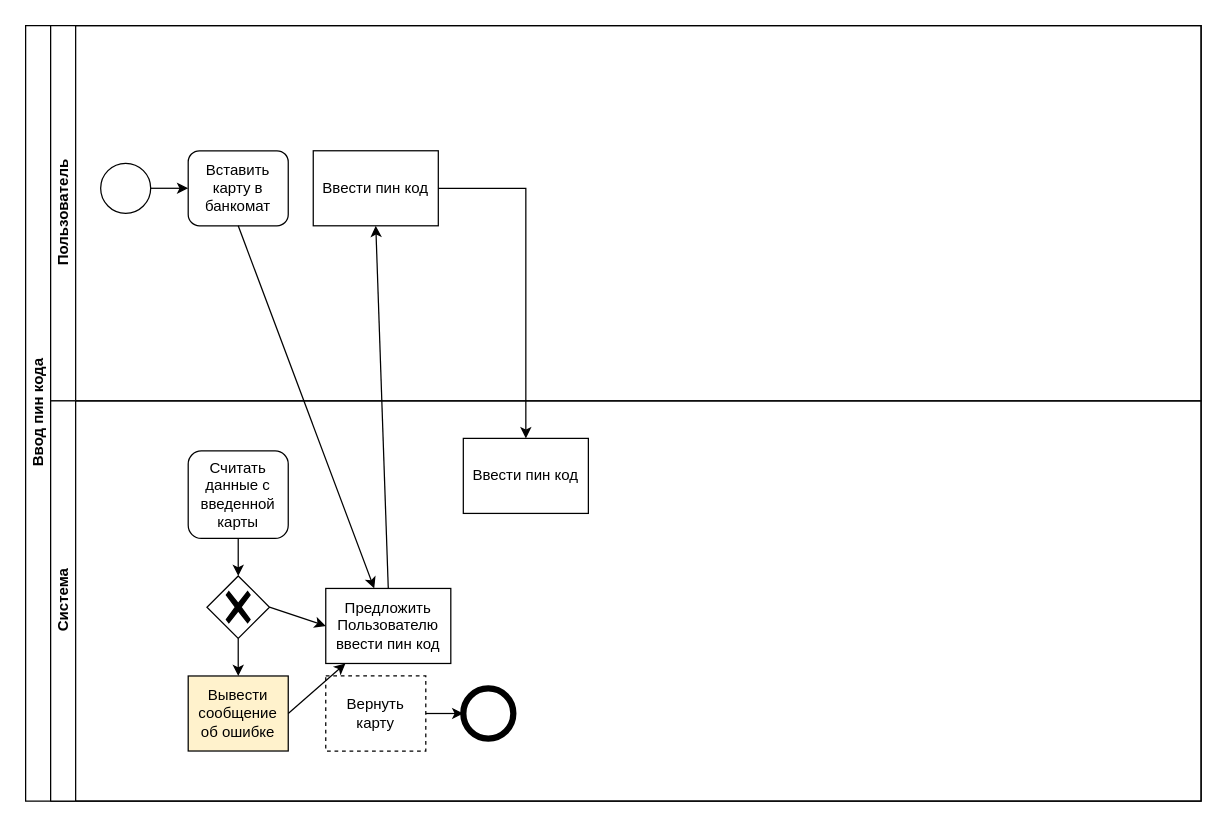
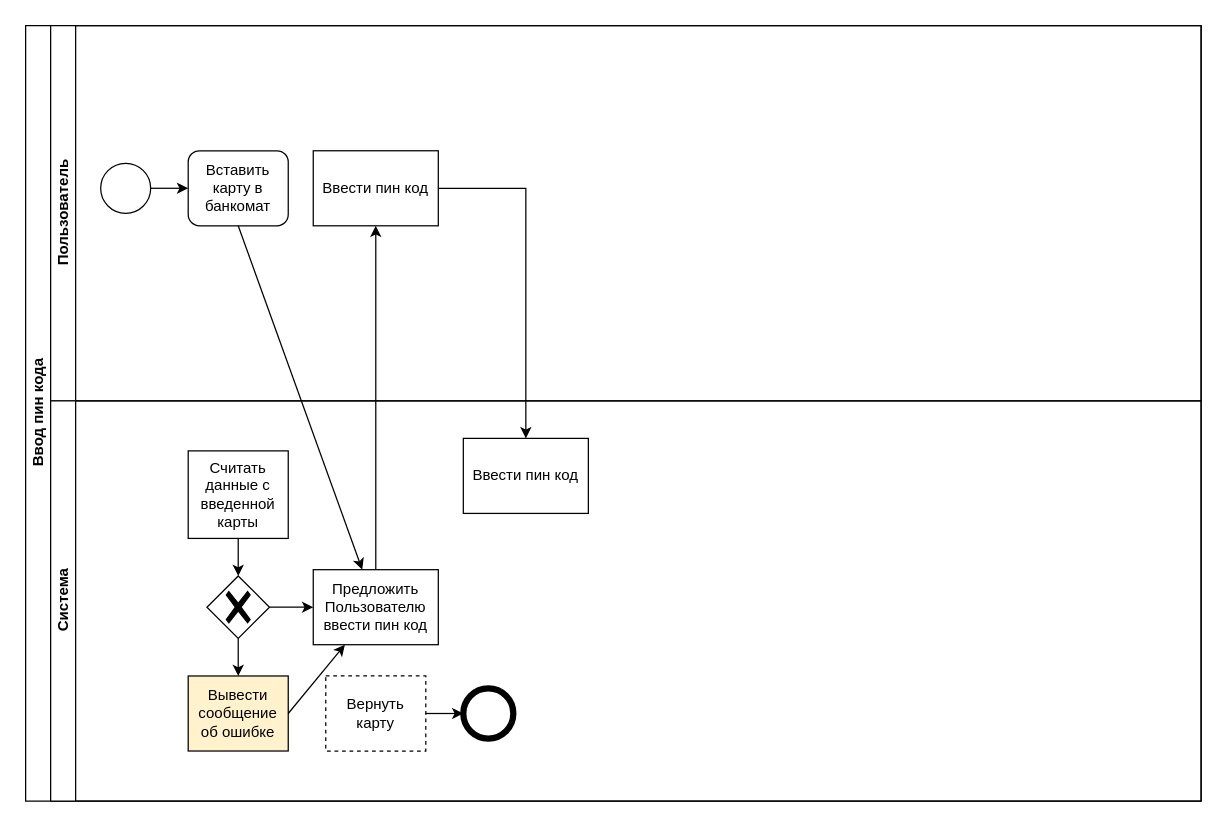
  <mxCell id="0" />
  <mxCell id="1" parent="0" />
  <mxCell id="2" value="Ввод пин кода" style="swimlane;html=1;childLayout=stackLayout;resizeParent=1;resizeParentMax=0;horizontal=0;startSize=20;horizontalStack=0;" parent="1" vertex="1"><mxGeometry x="20" y="20" width="940" height="620" as="geometry" /></mxCell>
  <mxCell id="3" value="Пользователь" style="swimlane;html=1;startSize=20;horizontal=0;" parent="2" vertex="1"><mxGeometry x="20" width="920" height="300" as="geometry" /></mxCell>
  <mxCell id="4" value="" style="ellipse;whiteSpace=wrap;html=1;" parent="3" vertex="1"><mxGeometry x="40" y="110" width="40" height="40" as="geometry" /></mxCell>
  <mxCell id="5" value="Вставить карту в банкомат" style="whiteSpace=wrap;html=1;fontFamily=Helvetica;fontSize=12;fontColor=#000000;align=center;rounded=1;" parent="3" vertex="1"><mxGeometry x="110" y="100" width="80" height="60" as="geometry" /></mxCell>
  <mxCell id="6" value="Ввести пин код" style="rounded=0;whiteSpace=wrap;html=1;fontFamily=Helvetica;fontSize=12;fontColor=#000000;align=center;" parent="3" vertex="1"><mxGeometry x="210" y="100" width="100" height="60" as="geometry" /></mxCell>
  <mxCell id="7" value="" style="endArrow=classic;html=1;rounded=0;exitX=1;exitY=0.5;exitDx=0;exitDy=0;entryX=0;entryY=0.5;entryDx=0;entryDy=0;" parent="3" source="4" target="5" edge="1"><mxGeometry width="50" height="50" relative="1" as="geometry"><mxPoint x="200" y="110" as="sourcePoint" /><mxPoint x="250" y="60" as="targetPoint" /></mxGeometry></mxCell>
  <mxCell id="8" value="Система" style="swimlane;html=1;startSize=20;horizontal=0;" parent="2" vertex="1"><mxGeometry x="20" y="300" width="920" height="320" as="geometry" /></mxCell>
- <mxCell id="9" value="Считать данные с введенной карты" style="whiteSpace=wrap;html=1;fontFamily=Helvetica;fontSize=12;fontColor=#000000;align=center;rounded=1;" parent="8" vertex="1"><mxGeometry x="110" y="40" width="80" height="70" as="geometry" /></mxCell>
+ <mxCell id="9" value="Считать данные с введенной карты" style="rounded=0;whiteSpace=wrap;html=1;fontFamily=Helvetica;fontSize=12;fontColor=#000000;align=center;" parent="8" vertex="1"><mxGeometry x="110" y="40" width="80" height="70" as="geometry" /></mxCell>
  <mxCell id="10" value="" style="points=[[0.25,0.25,0],[0.5,0,0],[0.75,0.25,0],[1,0.5,0],[0.75,0.75,0],[0.5,1,0],[0.25,0.75,0],[0,0.5,0]];shape=mxgraph.bpmn.gateway2;html=1;verticalLabelPosition=bottom;labelBackgroundColor=#ffffff;verticalAlign=top;align=center;perimeter=rhombusPerimeter;outlineConnect=0;outline=none;symbol=none;gwType=exclusive;" vertex="1" parent="8"><mxGeometry x="125" y="140" width="50" height="50" as="geometry" /></mxCell>
  <mxCell id="11" value="" style="endArrow=classic;html=1;rounded=0;exitX=0.5;exitY=1;exitDx=0;exitDy=0;entryX=0.5;entryY=0;entryDx=0;entryDy=0;entryPerimeter=0;" edge="1" parent="8" source="9" target="10"><mxGeometry width="50" height="50" relative="1" as="geometry"><mxPoint x="240" y="50" as="sourcePoint" /><mxPoint x="290" as="targetPoint" /></mxGeometry></mxCell>
  <mxCell id="12" value="Вывести сообщение об ошибке" style="rounded=0;whiteSpace=wrap;html=1;fontFamily=Helvetica;fontSize=12;fontColor=#000000;align=center;fillColor=#fff2cc;" vertex="1" parent="8"><mxGeometry x="110" y="220" width="80" height="60" as="geometry" /></mxCell>
  <mxCell id="13" value="" style="endArrow=classic;html=1;rounded=0;exitX=0.5;exitY=1;exitDx=0;exitDy=0;exitPerimeter=0;entryX=0.5;entryY=0;entryDx=0;entryDy=0;" edge="1" parent="8" source="10" target="12"><mxGeometry width="50" height="50" relative="1" as="geometry"><mxPoint x="240" y="50" as="sourcePoint" /><mxPoint x="290" as="targetPoint" /></mxGeometry></mxCell>
  <mxCell id="14" value="Вернуть карту" style="rounded=0;whiteSpace=wrap;html=1;fontFamily=Helvetica;fontSize=12;fontColor=#000000;align=center;dashed=1;" vertex="1" parent="8"><mxGeometry x="220" y="220" width="80" height="60" as="geometry" /></mxCell>
  <mxCell id="15" value="" style="endArrow=classic;html=1;rounded=0;exitX=1;exitY=0.5;exitDx=0;exitDy=0;" edge="1" parent="8" source="12" target="18"><mxGeometry width="50" height="50" relative="1" as="geometry"><mxPoint x="240" y="50" as="sourcePoint" /><mxPoint x="290" as="targetPoint" /></mxGeometry></mxCell>
  <mxCell id="16" value="" style="ellipse;whiteSpace=wrap;html=1;strokeWidth=5;" parent="8" vertex="1"><mxGeometry x="330" y="230" width="40" height="40" as="geometry" /></mxCell>
  <mxCell id="17" value="" style="endArrow=classic;html=1;rounded=0;exitX=1;exitY=0.5;exitDx=0;exitDy=0;entryX=0;entryY=0.5;entryDx=0;entryDy=0;" edge="1" parent="8" source="14" target="16"><mxGeometry width="50" height="50" relative="1" as="geometry"><mxPoint x="240" y="50" as="sourcePoint" /><mxPoint x="290" as="targetPoint" /></mxGeometry></mxCell>
- <mxCell id="18" value="Предложить Пользователю ввести пин код" style="rounded=0;whiteSpace=wrap;html=1;fontFamily=Helvetica;fontSize=12;fontColor=#000000;align=center;" vertex="1" parent="8"><mxGeometry x="220" y="150" width="100" height="60" as="geometry" /></mxCell>
+ <mxCell id="18" value="Предложить Пользователю ввести пин код" style="rounded=0;whiteSpace=wrap;html=1;fontFamily=Helvetica;fontSize=12;fontColor=#000000;align=center;" vertex="1" parent="8"><mxGeometry x="210" y="135" width="100" height="60" as="geometry" /></mxCell>
  <mxCell id="19" value="" style="endArrow=classic;html=1;rounded=0;exitX=1;exitY=0.5;exitDx=0;exitDy=0;exitPerimeter=0;entryX=0;entryY=0.5;entryDx=0;entryDy=0;" edge="1" parent="8" source="10" target="18"><mxGeometry width="50" height="50" relative="1" as="geometry"><mxPoint x="240" y="50" as="sourcePoint" /><mxPoint x="230" y="165" as="targetPoint" /></mxGeometry></mxCell>
  <mxCell id="20" value="Ввести пин код" style="rounded=0;whiteSpace=wrap;html=1;fontFamily=Helvetica;fontSize=12;fontColor=#000000;align=center;" vertex="1" parent="8"><mxGeometry x="330" y="30" width="100" height="60" as="geometry" /></mxCell>
  <mxCell id="21" value="" style="endArrow=classic;html=1;rounded=0;exitX=0.5;exitY=1;exitDx=0;exitDy=0;" edge="1" parent="2" source="5" target="18"><mxGeometry width="50" height="50" relative="1" as="geometry"><mxPoint x="260" y="350" as="sourcePoint" /><mxPoint x="310" y="300" as="targetPoint" /></mxGeometry></mxCell>
  <mxCell id="22" value="" style="endArrow=classic;html=1;rounded=0;exitX=0.5;exitY=0;exitDx=0;exitDy=0;entryX=0.5;entryY=1;entryDx=0;entryDy=0;" edge="1" parent="2" source="18" target="6"><mxGeometry width="50" height="50" relative="1" as="geometry"><mxPoint x="400" y="350" as="sourcePoint" /><mxPoint x="280" y="170" as="targetPoint" /></mxGeometry></mxCell>
  <mxCell id="23" value="" style="endArrow=classic;html=1;rounded=0;exitX=1;exitY=0.5;exitDx=0;exitDy=0;entryX=0.5;entryY=0;entryDx=0;entryDy=0;edgeStyle=orthogonalEdgeStyle;" edge="1" parent="2" source="6" target="20"><mxGeometry width="50" height="50" relative="1" as="geometry"><mxPoint x="280" y="350" as="sourcePoint" /><mxPoint x="330" y="300" as="targetPoint" /></mxGeometry></mxCell>
